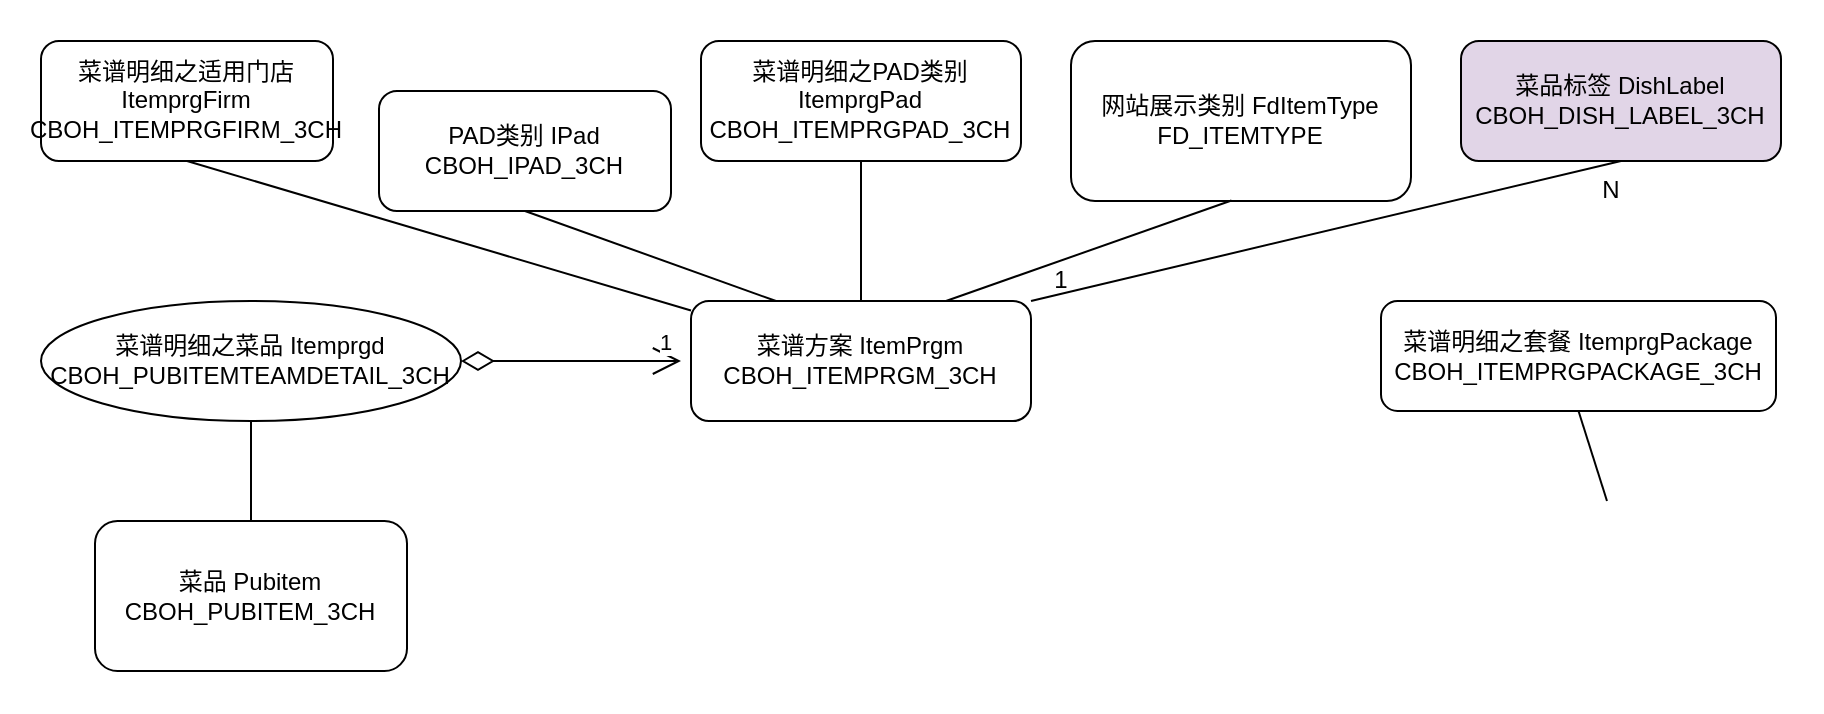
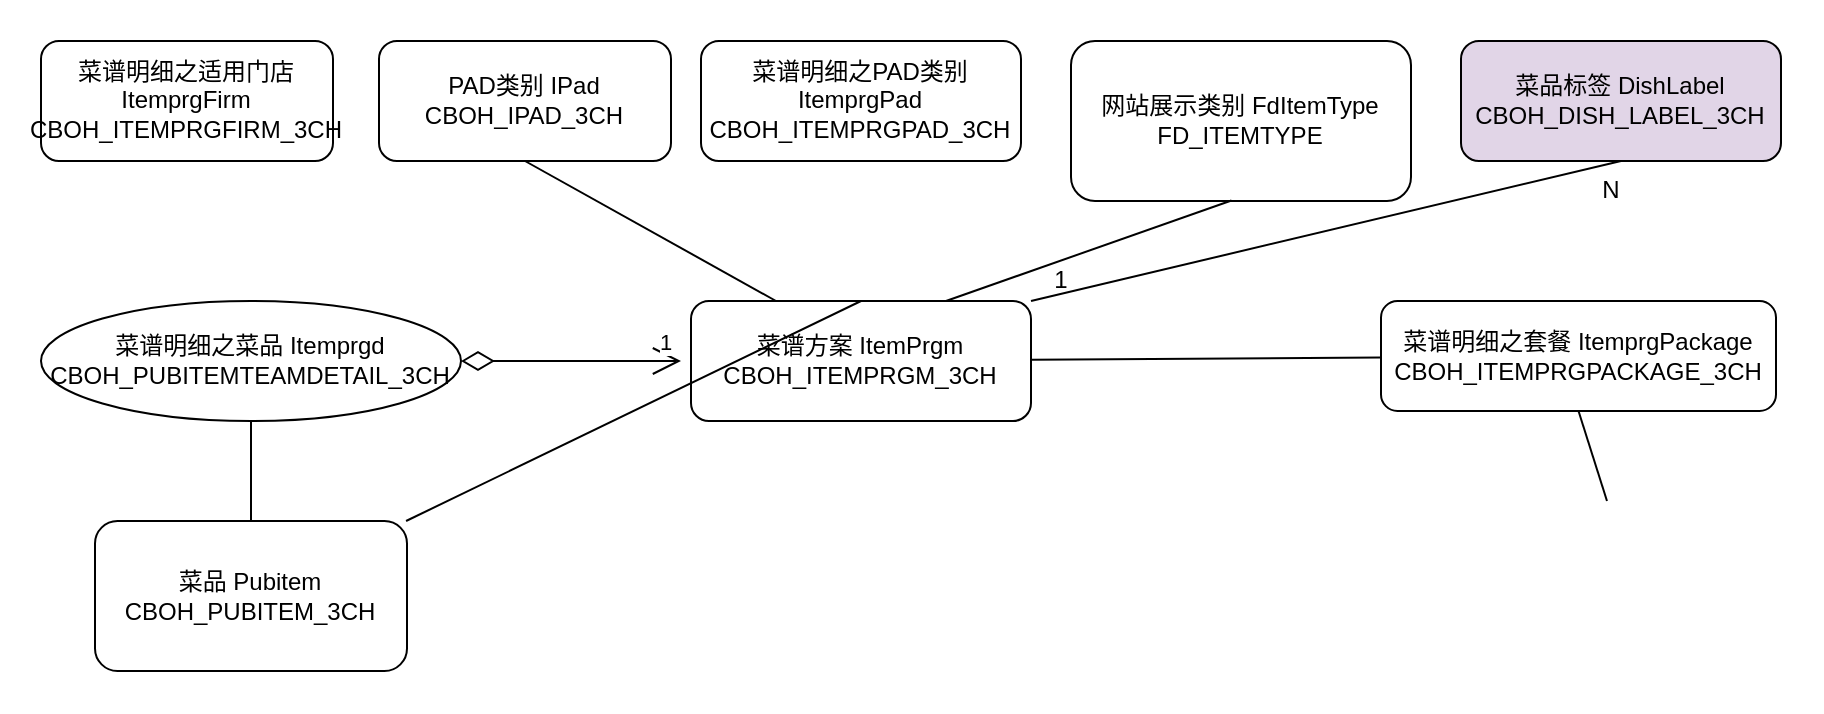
  <mxCell id="0" />
  <mxCell id="1" parent="0" />
- <mxCell id="2" value="PAD类别 IPad&lt;br&gt;CBOH_IPAD_3CH" style="rounded=1;whiteSpace=wrap;html=1;" vertex="1" parent="1"><mxGeometry x="189" y="45" width="146" height="60" as="geometry" /></mxCell>
+ <mxCell id="2" value="PAD类别 IPad&lt;br&gt;CBOH_IPAD_3CH" style="rounded=1;whiteSpace=wrap;html=1;" vertex="1" parent="1"><mxGeometry x="189" y="20" width="146" height="60" as="geometry" /></mxCell>
  <mxCell id="3" value="菜谱明细之适用门店 ItemprgFirm&lt;br&gt;CBOH_ITEMPRGFIRM_3CH" style="rounded=1;whiteSpace=wrap;html=1;" vertex="1" parent="1"><mxGeometry x="20" y="20" width="146" height="60" as="geometry" /></mxCell>
  <mxCell id="4" value="菜谱明细之PAD类别 ItemprgPad&lt;br&gt;CBOH_ITEMPRGPAD_3CH" style="rounded=1;whiteSpace=wrap;html=1;" vertex="1" parent="1"><mxGeometry x="350" y="20" width="160" height="60" as="geometry" /></mxCell>
  <mxCell id="5" value="菜品 Pubitem&lt;br&gt;CBOH_PUBITEM_3CH" style="rounded=1;whiteSpace=wrap;html=1;" vertex="1" parent="1"><mxGeometry x="47" y="260" width="156" height="75" as="geometry" /></mxCell>
  <mxCell id="6" value="菜谱方案 ItemPrgm&lt;br&gt;CBOH_ITEMPRGM_3CH" style="rounded=1;whiteSpace=wrap;html=1;" vertex="1" parent="1"><mxGeometry x="345" y="150" width="170" height="60" as="geometry" /></mxCell>
- <mxCell id="7" value="" style="endArrow=none;html=1;exitX=0.5;exitY=0;exitDx=0;exitDy=0;entryX=0.5;entryY=1;entryDx=0;entryDy=0;" edge="1" parent="1" source="6" target="4"><mxGeometry width="50" height="50" relative="1" as="geometry"><mxPoint x="438.6" y="147" as="sourcePoint" /><mxPoint x="438.6" y="80" as="targetPoint" /></mxGeometry></mxCell>
+ <mxCell id="7" value="" style="endArrow=none;html=1;exitX=0.5;exitY=0;exitDx=0;exitDy=0;" edge="1" parent="1" source="6" target="5"><mxGeometry width="50" height="50" relative="1" as="geometry"><mxPoint x="438.6" y="147" as="sourcePoint" /><mxPoint x="438.6" y="80" as="targetPoint" /></mxGeometry></mxCell>
  <mxCell id="8" value="网站展示类别 FdItemType&lt;br&gt;FD_ITEMTYPE" style="rounded=1;whiteSpace=wrap;html=1;" vertex="1" parent="1"><mxGeometry x="535" y="20" width="170" height="80" as="geometry" /></mxCell>
  <mxCell id="9" value="菜品标签&amp;nbsp;DishLabel&lt;br&gt;CBOH_DISH_LABEL_3CH" style="rounded=1;whiteSpace=wrap;html=1;fillColor=#e1d5e7;" vertex="1" parent="1"><mxGeometry x="730" y="20" width="160" height="60" as="geometry" /></mxCell>
  <mxCell id="10" value="" style="endArrow=none;html=1;entryX=0.5;entryY=1;entryDx=0;entryDy=0;exitX=1;exitY=0;exitDx=0;exitDy=0;" edge="1" parent="1" source="6" target="9"><mxGeometry width="50" height="50" relative="1" as="geometry"><mxPoint x="464" y="170" as="sourcePoint" /><mxPoint x="514" y="120" as="targetPoint" /></mxGeometry></mxCell>
  <mxCell id="11" value="1" style="endArrow=open;html=1;endSize=12;startArrow=diamondThin;startSize=14;startFill=0;edgeStyle=orthogonalEdgeStyle;align=left;verticalAlign=bottom;exitX=1;exitY=0.5;exitDx=0;exitDy=0;" edge="1" parent="1" source="15"><mxGeometry x="0.072" y="40" relative="1" as="geometry"><mxPoint x="311" y="210" as="sourcePoint" /><mxPoint x="340" y="180" as="targetPoint" /><Array as="points" /><mxPoint x="40" y="40" as="offset" /></mxGeometry></mxCell>
  <mxCell id="12" value="N" style="text;html=1;align=center;verticalAlign=middle;resizable=0;points=[];autosize=1;" vertex="1" parent="1"><mxGeometry x="795" y="85" width="20" height="20" as="geometry" /></mxCell>
  <mxCell id="13" value="1" style="text;html=1;align=center;verticalAlign=middle;resizable=0;points=[];autosize=1;" vertex="1" parent="1"><mxGeometry x="520" y="130" width="20" height="20" as="geometry" /></mxCell>
  <mxCell id="14" value="菜谱明细之套餐 ItemprgPackage&lt;br&gt;CBOH_ITEMPRGPACKAGE_3CH" style="rounded=1;whiteSpace=wrap;html=1;" vertex="1" parent="1"><mxGeometry x="690" y="150" width="197.5" height="55" as="geometry" /></mxCell>
  <mxCell id="15" value="菜谱明细之菜品 Itemprgd&lt;br&gt;CBOH_PUBITEMTEAMDETAIL_3CH" style="ellipse;whiteSpace=wrap;html=1;" vertex="1" parent="1"><mxGeometry x="20" y="150" width="210" height="60" as="geometry" /></mxCell>
- <mxCell id="16" value="" style="endArrow=none;html=1;entryX=0.5;entryY=1;entryDx=0;entryDy=0;" edge="1" parent="1" source="6" target="3"><mxGeometry width="50" height="50" relative="1" as="geometry"><mxPoint x="390" y="200" as="sourcePoint" /><mxPoint x="440" y="150" as="targetPoint" /></mxGeometry></mxCell>
+ <mxCell id="16" value="" style="endArrow=none;html=1;" edge="1" parent="1" source="6" target="14"><mxGeometry width="50" height="50" relative="1" as="geometry"><mxPoint x="390" y="200" as="sourcePoint" /><mxPoint x="440" y="150" as="targetPoint" /></mxGeometry></mxCell>
  <mxCell id="17" value="" style="endArrow=none;html=1;entryX=0.5;entryY=1;entryDx=0;entryDy=0;exitX=0.25;exitY=0;exitDx=0;exitDy=0;" edge="1" parent="1" source="6" target="2"><mxGeometry width="50" height="50" relative="1" as="geometry"><mxPoint x="390" y="200" as="sourcePoint" /><mxPoint x="440" y="150" as="targetPoint" /></mxGeometry></mxCell>
  <mxCell id="18" value="" style="endArrow=none;html=1;entryX=0.472;entryY=0.997;entryDx=0;entryDy=0;entryPerimeter=0;exitX=0.75;exitY=0;exitDx=0;exitDy=0;" edge="1" parent="1" source="6" target="8"><mxGeometry width="50" height="50" relative="1" as="geometry"><mxPoint x="390" y="200" as="sourcePoint" /><mxPoint x="440" y="150" as="targetPoint" /></mxGeometry></mxCell>
  <mxCell id="19" value="" style="endArrow=none;html=1;entryX=0.5;entryY=1;entryDx=0;entryDy=0;" edge="1" parent="1" target="14"><mxGeometry width="50" height="50" relative="1" as="geometry"><mxPoint x="803" y="250" as="sourcePoint" /><mxPoint x="805" y="230" as="targetPoint" /></mxGeometry></mxCell>
  <mxCell id="20" value="" style="endArrow=none;html=1;entryX=0.5;entryY=1;entryDx=0;entryDy=0;exitX=0.5;exitY=0;exitDx=0;exitDy=0;" edge="1" parent="1" source="5" target="15"><mxGeometry width="50" height="50" relative="1" as="geometry"><mxPoint x="355" y="500" as="sourcePoint" /><mxPoint x="355" y="460" as="targetPoint" /></mxGeometry></mxCell>
